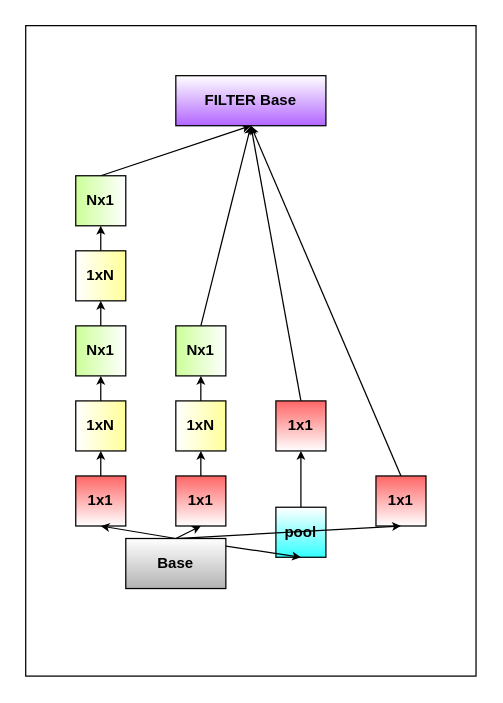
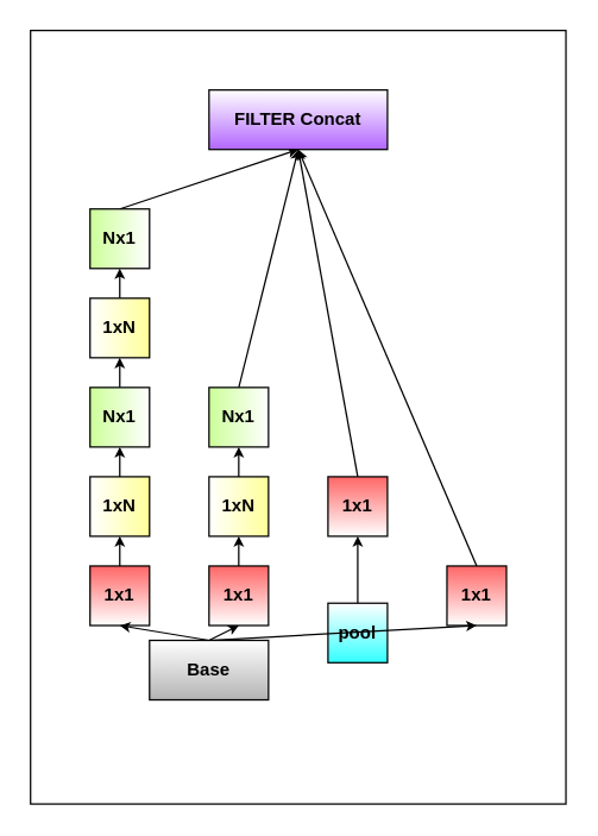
  <mxCell id="0" />
  <mxCell id="1" parent="0" />
  <mxCell id="2" style="rounded=0;orthogonalLoop=1;jettySize=auto;html=1;exitX=0.5;exitY=0;exitDx=0;exitDy=0;entryX=0.5;entryY=1;entryDx=0;entryDy=0;startSize=4;endSize=4;strokeColor=#000000;" edge="1" parent="1" source="3" target="26"><mxGeometry relative="1" as="geometry" /></mxCell>
  <mxCell id="3" value="&lt;b&gt;Nx1&lt;/b&gt;" style="whiteSpace=wrap;html=1;aspect=fixed;gradientDirection=west;gradientColor=#CCFF99;" vertex="1" parent="1"><mxGeometry x="60" y="140" width="40" height="40" as="geometry" /></mxCell>
  <mxCell id="4" style="edgeStyle=orthogonalEdgeStyle;rounded=1;orthogonalLoop=1;jettySize=auto;html=1;exitX=0.5;exitY=0;exitDx=0;exitDy=0;entryX=0.5;entryY=1;entryDx=0;entryDy=0;startSize=4;endSize=4;" edge="1" parent="1" source="5" target="3"><mxGeometry relative="1" as="geometry" /></mxCell>
  <mxCell id="5" value="&lt;b&gt;1xN&lt;br&gt;&lt;/b&gt;" style="whiteSpace=wrap;html=1;aspect=fixed;gradientDirection=east;gradientColor=#FFFF99;" vertex="1" parent="1"><mxGeometry x="60" y="200" width="40" height="40" as="geometry" /></mxCell>
  <mxCell id="6" value="&lt;b&gt;Nx1&lt;/b&gt;" style="whiteSpace=wrap;html=1;aspect=fixed;gradientColor=#CCFF99;gradientDirection=west;" vertex="1" parent="1"><mxGeometry x="60" y="260" width="40" height="40" as="geometry" /></mxCell>
  <mxCell id="7" value="&lt;b&gt;1xN&lt;br&gt;&lt;/b&gt;" style="whiteSpace=wrap;html=1;aspect=fixed;gradientColor=#FFFF99;gradientDirection=east;" vertex="1" parent="1"><mxGeometry x="60" y="320" width="40" height="40" as="geometry" /></mxCell>
  <mxCell id="8" value="&lt;b&gt;1x1&lt;br&gt;&lt;/b&gt;" style="whiteSpace=wrap;html=1;aspect=fixed;gradientColor=#FF6666;gradientDirection=north;" vertex="1" parent="1"><mxGeometry x="60" y="380" width="40" height="40" as="geometry" /></mxCell>
  <mxCell id="9" style="rounded=0;orthogonalLoop=1;jettySize=auto;html=1;exitX=0.5;exitY=0;exitDx=0;exitDy=0;startSize=4;endSize=4;strokeColor=#000000;" edge="1" parent="1" source="10"><mxGeometry relative="1" as="geometry"><mxPoint x="200" y="100" as="targetPoint" /></mxGeometry></mxCell>
  <mxCell id="10" value="&lt;b&gt;Nx1&lt;/b&gt;" style="whiteSpace=wrap;html=1;aspect=fixed;gradientColor=#CCFF99;gradientDirection=west;" vertex="1" parent="1"><mxGeometry x="140" y="260" width="40" height="40" as="geometry" /></mxCell>
  <mxCell id="11" style="edgeStyle=orthogonalEdgeStyle;rounded=1;orthogonalLoop=1;jettySize=auto;html=1;exitX=0.5;exitY=0;exitDx=0;exitDy=0;entryX=0.5;entryY=1;entryDx=0;entryDy=0;startSize=4;endSize=4;" edge="1" parent="1" source="12" target="10"><mxGeometry relative="1" as="geometry" /></mxCell>
  <mxCell id="12" value="&lt;b&gt;1xN&lt;br&gt;&lt;/b&gt;" style="whiteSpace=wrap;html=1;aspect=fixed;gradientColor=#FFFF99;gradientDirection=east;" vertex="1" parent="1"><mxGeometry x="140" y="320" width="40" height="40" as="geometry" /></mxCell>
  <mxCell id="13" style="edgeStyle=orthogonalEdgeStyle;rounded=1;orthogonalLoop=1;jettySize=auto;html=1;exitX=0.5;exitY=0;exitDx=0;exitDy=0;entryX=0.5;entryY=1;entryDx=0;entryDy=0;startSize=4;endSize=4;" edge="1" parent="1" source="14" target="12"><mxGeometry relative="1" as="geometry" /></mxCell>
  <mxCell id="14" value="&lt;b&gt;1x1&lt;br&gt;&lt;/b&gt;" style="whiteSpace=wrap;html=1;aspect=fixed;gradientColor=#FF6666;gradientDirection=north;" vertex="1" parent="1"><mxGeometry x="140" y="380" width="40" height="40" as="geometry" /></mxCell>
  <mxCell id="15" style="rounded=0;orthogonalLoop=1;jettySize=auto;html=1;exitX=0.5;exitY=0;exitDx=0;exitDy=0;startSize=4;endSize=4;strokeColor=#000000;" edge="1" parent="1" source="16"><mxGeometry relative="1" as="geometry"><mxPoint x="200" y="100" as="targetPoint" /></mxGeometry></mxCell>
  <mxCell id="16" value="&lt;b&gt;1x1&lt;br&gt;&lt;/b&gt;" style="whiteSpace=wrap;html=1;aspect=fixed;gradientColor=#FF6666;gradientDirection=north;" vertex="1" parent="1"><mxGeometry x="220" y="320" width="40" height="40" as="geometry" /></mxCell>
  <mxCell id="17" style="edgeStyle=orthogonalEdgeStyle;rounded=1;orthogonalLoop=1;jettySize=auto;html=1;exitX=0.5;exitY=0;exitDx=0;exitDy=0;entryX=0.5;entryY=1;entryDx=0;entryDy=0;startSize=4;endSize=4;" edge="1" parent="1" source="18" target="16"><mxGeometry relative="1" as="geometry" /></mxCell>
  <mxCell id="18" value="&lt;b&gt;pool&lt;br&gt;&lt;/b&gt;" style="whiteSpace=wrap;html=1;aspect=fixed;gradientColor=#33FFFF;" vertex="1" parent="1"><mxGeometry x="220" y="405" width="40" height="40" as="geometry" /></mxCell>
  <mxCell id="19" style="rounded=0;orthogonalLoop=1;jettySize=auto;html=1;exitX=0.5;exitY=0;exitDx=0;exitDy=0;entryX=0.5;entryY=1;entryDx=0;entryDy=0;startSize=4;endSize=4;strokeColor=#000000;" edge="1" parent="1" source="20" target="26"><mxGeometry relative="1" as="geometry" /></mxCell>
  <mxCell id="20" value="&lt;b&gt;1x1&lt;br&gt;&lt;/b&gt;" style="whiteSpace=wrap;html=1;aspect=fixed;gradientColor=#FF6666;gradientDirection=north;" vertex="1" parent="1"><mxGeometry x="300" y="380" width="40" height="40" as="geometry" /></mxCell>
- <mxCell id="21" style="rounded=1;orthogonalLoop=1;jettySize=auto;html=1;exitX=0.5;exitY=0;exitDx=0;exitDy=0;entryX=0.5;entryY=1;entryDx=0;entryDy=0;startSize=4;endSize=4;" edge="1" parent="1" source="25" target="18"><mxGeometry relative="1" as="geometry" /></mxCell>
  <mxCell id="22" style="rounded=0;orthogonalLoop=1;jettySize=auto;html=1;exitX=0.5;exitY=0;exitDx=0;exitDy=0;entryX=0.5;entryY=1;entryDx=0;entryDy=0;startSize=4;endSize=4;" edge="1" parent="1" source="25" target="20"><mxGeometry relative="1" as="geometry" /></mxCell>
  <mxCell id="23" style="rounded=0;orthogonalLoop=1;jettySize=auto;html=1;exitX=0.5;exitY=0;exitDx=0;exitDy=0;entryX=0.5;entryY=1;entryDx=0;entryDy=0;startSize=4;endSize=4;strokeColor=#000000;" edge="1" parent="1" source="25" target="14"><mxGeometry relative="1" as="geometry" /></mxCell>
  <mxCell id="24" style="rounded=0;orthogonalLoop=1;jettySize=auto;html=1;exitX=0.5;exitY=0;exitDx=0;exitDy=0;entryX=0.5;entryY=1;entryDx=0;entryDy=0;startSize=4;endSize=4;strokeColor=#000000;" edge="1" parent="1" source="25" target="8"><mxGeometry relative="1" as="geometry" /></mxCell>
  <mxCell id="25" value="&lt;b&gt;Base&lt;/b&gt;" style="rounded=0;whiteSpace=wrap;html=1;gradientColor=#B3B3B3;" vertex="1" parent="1"><mxGeometry x="100" y="430" width="80" height="40" as="geometry" /></mxCell>
- <mxCell id="26" value="&lt;b&gt;FILTER Base&lt;/b&gt;" style="rounded=0;whiteSpace=wrap;html=1;gradientColor=#B266FF;" vertex="1" parent="1"><mxGeometry x="140" y="60" width="120" height="40" as="geometry" /></mxCell>
+ <mxCell id="26" value="&lt;b&gt;FILTER Concat&lt;/b&gt;" style="rounded=0;whiteSpace=wrap;html=1;gradientColor=#B266FF;" vertex="1" parent="1"><mxGeometry x="140" y="60" width="120" height="40" as="geometry" /></mxCell>
  <mxCell id="27" value="" style="endArrow=classic;html=1;exitX=0.5;exitY=0;exitDx=0;exitDy=0;entryX=0.5;entryY=1;entryDx=0;entryDy=0;rounded=1;endSize=4;startSize=4;" edge="1" parent="1" source="8" target="7"><mxGeometry width="50" height="50" relative="1" as="geometry"><mxPoint x="300" y="350" as="sourcePoint" /><mxPoint x="350" y="300" as="targetPoint" /></mxGeometry></mxCell>
  <mxCell id="28" value="" style="endArrow=classic;html=1;exitX=0.5;exitY=0;exitDx=0;exitDy=0;entryX=0.5;entryY=1;entryDx=0;entryDy=0;rounded=1;endSize=4;startSize=4;" edge="1" parent="1" source="7" target="6"><mxGeometry width="50" height="50" relative="1" as="geometry"><mxPoint x="90" y="390" as="sourcePoint" /><mxPoint x="90" y="370" as="targetPoint" /></mxGeometry></mxCell>
  <mxCell id="29" value="" style="endArrow=classic;html=1;exitX=0.5;exitY=0;exitDx=0;exitDy=0;entryX=0.5;entryY=1;entryDx=0;entryDy=0;rounded=1;endSize=4;startSize=4;" edge="1" parent="1" source="6" target="5"><mxGeometry width="50" height="50" relative="1" as="geometry"><mxPoint x="90" y="330" as="sourcePoint" /><mxPoint x="90" y="310" as="targetPoint" /></mxGeometry></mxCell>
  <mxCell id="30" value="" style="rounded=0;whiteSpace=wrap;html=1;gradientColor=#B266FF;fillColor=none;" vertex="1" parent="1"><mxGeometry x="20" y="20" width="360" height="520" as="geometry" /></mxCell>
